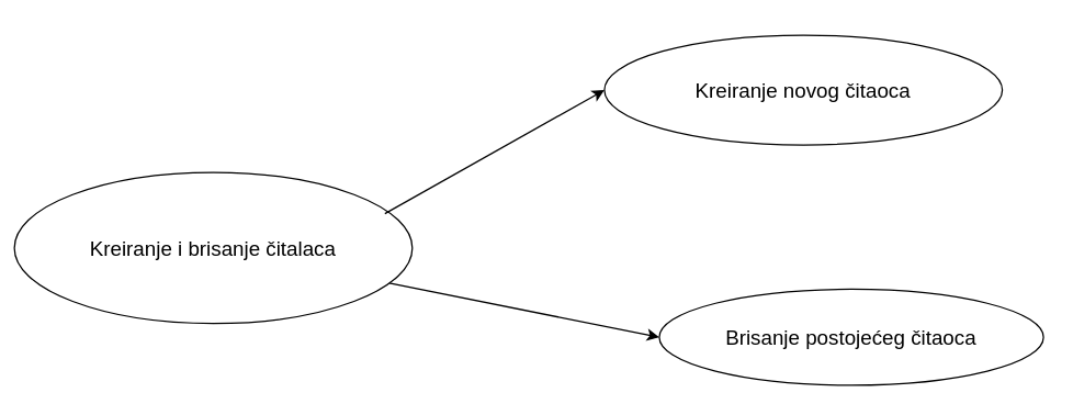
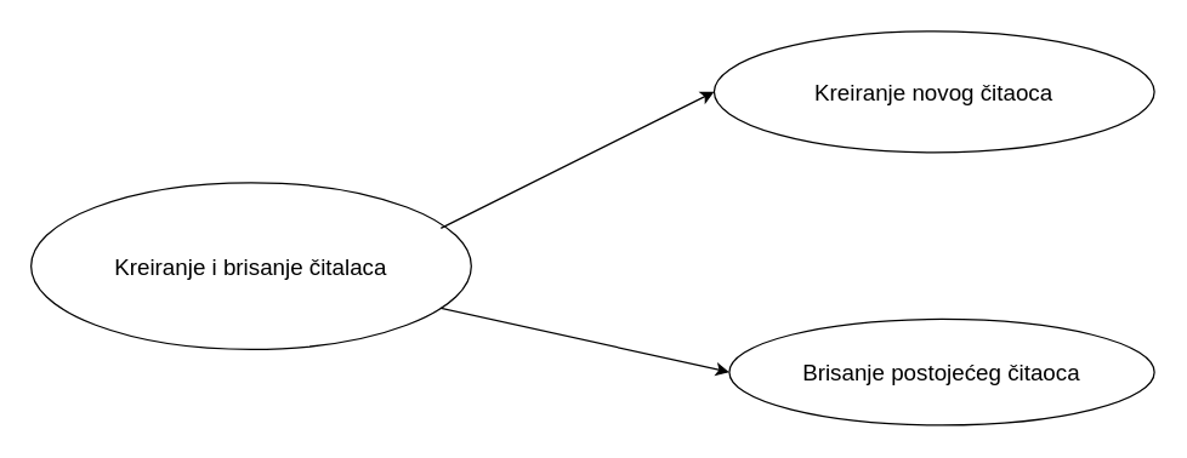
  <mxCell id="0" />
  <mxCell id="1" parent="0" />
- <mxCell id="2" value="Kreiranje i brisanje čitalaca" style="ellipse;whiteSpace=wrap;html=1;fontSize=15;" parent="1" vertex="1"><mxGeometry x="10" y="125" width="290" height="110" as="geometry" /></mxCell>
- <mxCell id="3" value="Kreiranje novog&amp;nbsp;čitaoca " style="ellipse;whiteSpace=wrap;html=1;fontSize=15;" parent="1" vertex="1"><mxGeometry x="440" y="25" width="290" height="80" as="geometry" /></mxCell>
+ <mxCell id="2" value="Kreiranje i brisanje čitalaca" style="ellipse;whiteSpace=wrap;html=1;fontSize=15;" parent="1" vertex="1"><mxGeometry x="20" y="120" width="290" height="110" as="geometry" /></mxCell>
+ <mxCell id="3" value="Kreiranje novog&amp;nbsp;čitaoca " style="ellipse;whiteSpace=wrap;html=1;fontSize=15;" parent="1" vertex="1"><mxGeometry x="470" y="20" width="290" height="80" as="geometry" /></mxCell>
  <mxCell id="4" value="Brisanje postojećeg čitaoca " style="ellipse;whiteSpace=wrap;html=1;fontSize=15;" parent="1" vertex="1"><mxGeometry x="480" y="210" width="280" height="70" as="geometry" /></mxCell>
  <mxCell id="5" value="" style="endArrow=classic;html=1;rounded=0;entryX=0;entryY=0.5;entryDx=0;entryDy=0;exitX=0.931;exitY=0.273;exitDx=0;exitDy=0;exitPerimeter=0;fontSize=13;" parent="1" source="2" target="3" edge="1"><mxGeometry width="50" height="50" relative="1" as="geometry"><mxPoint x="380" y="220" as="sourcePoint" /><mxPoint x="430" y="170" as="targetPoint" /></mxGeometry></mxCell>
  <mxCell id="6" value="" style="endArrow=classic;html=1;rounded=0;entryX=0;entryY=0.5;entryDx=0;entryDy=0;fontSize=13;" parent="1" source="2" target="4" edge="1"><mxGeometry width="50" height="50" relative="1" as="geometry"><mxPoint x="300" y="160" as="sourcePoint" /><mxPoint x="480" y="70" as="targetPoint" /></mxGeometry></mxCell>
